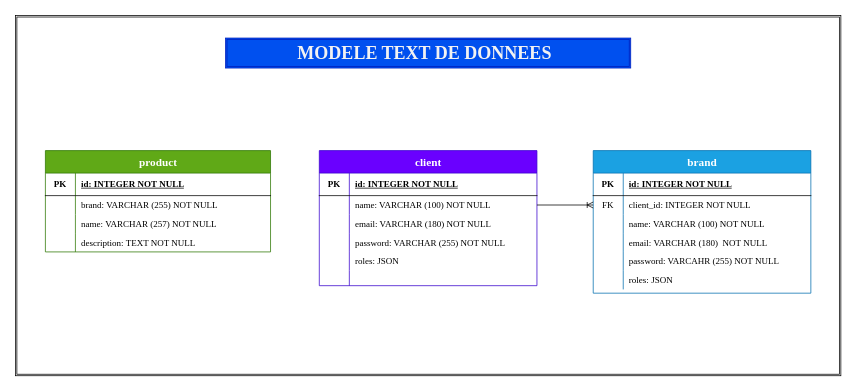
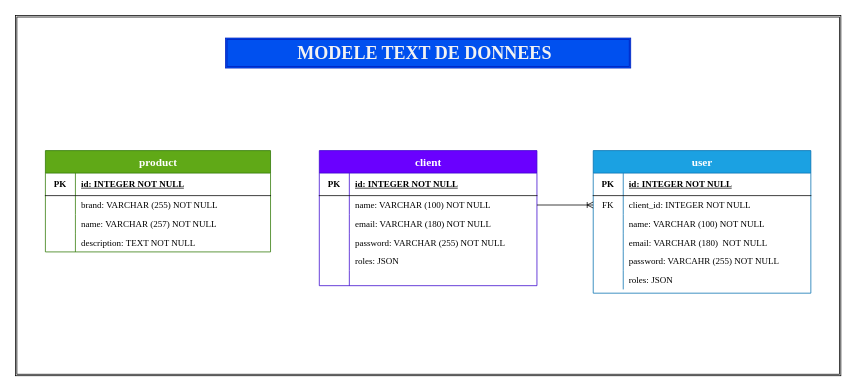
  <mxCell id="0" />
  <mxCell id="1" parent="0" />
  <mxCell id="2" value="" style="shape=ext;double=1;rounded=0;whiteSpace=wrap;html=1;strokeWidth=1;fontFamily=Verdana;fontSize=15;movable=1;resizable=1;rotatable=1;deletable=1;editable=1;connectable=1;" parent="1" vertex="1"><mxGeometry x="20" y="20" width="1100" height="480" as="geometry" /></mxCell>
  <mxCell id="3" value="&lt;span style=&quot;font-size: 15px;&quot;&gt;product&lt;/span&gt;" style="shape=table;startSize=30;container=1;collapsible=1;childLayout=tableLayout;fixedRows=1;rowLines=0;fontStyle=1;align=center;resizeLast=1;fontFamily=Verdana;fontSize=12;fillColor=#60a917;html=1;strokeColor=#2D7600;bottom=1;top=0;left=1;right=0;fontColor=#ffffff;" parent="1" vertex="1"><mxGeometry x="60" y="200" width="300" height="135" as="geometry" /></mxCell>
  <mxCell id="4" value="" style="shape=tableRow;horizontal=0;startSize=0;swimlaneHead=0;swimlaneBody=0;fillColor=none;collapsible=0;dropTarget=0;points=[[0,0.5],[1,0.5]];portConstraint=eastwest;top=0;left=0;right=0;bottom=1;fontFamily=Verdana;fontSize=12;html=1;swimlaneLine=1;strokeWidth=1;separatorColor=#000000;" parent="3" vertex="1"><mxGeometry y="30" width="300" height="30" as="geometry" /></mxCell>
  <mxCell id="5" value="PK" style="shape=partialRectangle;connectable=0;fillColor=none;top=0;left=0;bottom=0;right=0;fontStyle=1;overflow=hidden;fontFamily=Verdana;fontSize=12;html=1;" parent="4" vertex="1"><mxGeometry width="40" height="30" as="geometry"><mxRectangle width="40" height="30" as="alternateBounds" /></mxGeometry></mxCell>
  <mxCell id="6" value="id: INTEGER NOT NULL" style="shape=partialRectangle;connectable=0;fillColor=none;top=0;left=0;bottom=0;right=0;align=left;spacingLeft=6;fontStyle=5;overflow=hidden;fontFamily=Verdana;fontSize=12;html=1;" parent="4" vertex="1"><mxGeometry x="40" width="260" height="30" as="geometry"><mxRectangle width="260" height="30" as="alternateBounds" /></mxGeometry></mxCell>
  <mxCell id="7" value="" style="shape=tableRow;horizontal=0;startSize=0;swimlaneHead=0;swimlaneBody=0;fillColor=none;collapsible=0;dropTarget=0;points=[[0,0.5],[1,0.5]];portConstraint=eastwest;top=0;left=0;right=0;bottom=0;fontFamily=Verdana;fontSize=12;html=1;" parent="3" vertex="1"><mxGeometry y="60" width="300" height="25" as="geometry" /></mxCell>
  <mxCell id="8" value="" style="shape=partialRectangle;connectable=0;fillColor=none;top=0;left=0;bottom=0;right=0;editable=1;overflow=hidden;fontFamily=Verdana;fontSize=12;html=1;" parent="7" vertex="1"><mxGeometry width="40" height="25" as="geometry"><mxRectangle width="40" height="25" as="alternateBounds" /></mxGeometry></mxCell>
  <mxCell id="9" value="brand: VARCHAR (255) NOT NULL" style="shape=partialRectangle;connectable=0;fillColor=none;top=0;left=0;bottom=0;right=0;align=left;spacingLeft=6;overflow=hidden;fontFamily=Verdana;fontSize=12;html=1;" parent="7" vertex="1"><mxGeometry x="40" width="260" height="25" as="geometry"><mxRectangle width="260" height="25" as="alternateBounds" /></mxGeometry></mxCell>
  <mxCell id="10" style="shape=tableRow;horizontal=0;startSize=0;swimlaneHead=0;swimlaneBody=0;fillColor=none;collapsible=0;dropTarget=0;points=[[0,0.5],[1,0.5]];portConstraint=eastwest;top=0;left=0;right=0;bottom=0;fontFamily=Verdana;fontSize=12;html=1;" parent="3" vertex="1"><mxGeometry y="85" width="300" height="25" as="geometry" /></mxCell>
  <mxCell id="11" style="shape=partialRectangle;connectable=0;fillColor=none;top=0;left=0;bottom=0;right=0;editable=1;overflow=hidden;fontFamily=Verdana;fontSize=12;html=1;" parent="10" vertex="1"><mxGeometry width="40" height="25" as="geometry"><mxRectangle width="40" height="25" as="alternateBounds" /></mxGeometry></mxCell>
  <mxCell id="12" value="name: VARCHAR (257) NOT NULL" style="shape=partialRectangle;connectable=0;fillColor=none;top=0;left=0;bottom=0;right=0;align=left;spacingLeft=6;overflow=hidden;fontFamily=Verdana;fontSize=12;html=1;" parent="10" vertex="1"><mxGeometry x="40" width="260" height="25" as="geometry"><mxRectangle width="260" height="25" as="alternateBounds" /></mxGeometry></mxCell>
  <mxCell id="13" style="shape=tableRow;horizontal=0;startSize=0;swimlaneHead=0;swimlaneBody=0;fillColor=none;collapsible=0;dropTarget=0;points=[[0,0.5],[1,0.5]];portConstraint=eastwest;top=0;left=0;right=0;bottom=0;fontFamily=Verdana;fontSize=12;html=1;" parent="3" vertex="1"><mxGeometry y="110" width="300" height="25" as="geometry" /></mxCell>
  <mxCell id="14" style="shape=partialRectangle;connectable=0;fillColor=none;top=0;left=0;bottom=0;right=0;editable=1;overflow=hidden;fontFamily=Verdana;fontSize=12;html=1;" parent="13" vertex="1"><mxGeometry width="40" height="25" as="geometry"><mxRectangle width="40" height="25" as="alternateBounds" /></mxGeometry></mxCell>
  <mxCell id="15" value="description: TEXT NOT NULL" style="shape=partialRectangle;connectable=0;fillColor=none;top=0;left=0;bottom=0;right=0;align=left;spacingLeft=6;overflow=hidden;fontFamily=Verdana;fontSize=12;html=1;" parent="13" vertex="1"><mxGeometry x="40" width="260" height="25" as="geometry"><mxRectangle width="260" height="25" as="alternateBounds" /></mxGeometry></mxCell>
- <mxCell id="16" value="&lt;font style=&quot;font-size: 15px;&quot;&gt;brand&lt;/font&gt;" style="shape=table;startSize=30;container=1;collapsible=1;childLayout=tableLayout;fixedRows=1;rowLines=0;fontStyle=1;align=center;resizeLast=1;fontFamily=Verdana;fontSize=12;fillColor=#1ba1e2;html=1;strokeColor=#006EAF;bottom=1;top=0;left=1;right=0;fontColor=#ffffff;" parent="1" vertex="1"><mxGeometry x="790" y="200" width="290" height="190" as="geometry" /></mxCell>
+ <mxCell id="16" value="&lt;font style=&quot;font-size: 15px;&quot;&gt;user&lt;/font&gt;" style="shape=table;startSize=30;container=1;collapsible=1;childLayout=tableLayout;fixedRows=1;rowLines=0;fontStyle=1;align=center;resizeLast=1;fontFamily=Verdana;fontSize=12;fillColor=#1ba1e2;html=1;strokeColor=#006EAF;bottom=1;top=0;left=1;right=0;fontColor=#ffffff;" parent="1" vertex="1"><mxGeometry x="790" y="200" width="290" height="190" as="geometry" /></mxCell>
  <mxCell id="17" value="" style="shape=tableRow;horizontal=0;startSize=0;swimlaneHead=0;swimlaneBody=0;fillColor=none;collapsible=0;dropTarget=0;points=[[0,0.5],[1,0.5]];portConstraint=eastwest;top=0;left=0;right=0;bottom=1;fontFamily=Verdana;fontSize=12;html=1;swimlaneLine=1;strokeWidth=1;separatorColor=#000000;" parent="16" vertex="1"><mxGeometry y="30" width="290" height="30" as="geometry" /></mxCell>
  <mxCell id="18" value="PK" style="shape=partialRectangle;connectable=0;fillColor=none;top=0;left=0;bottom=0;right=0;fontStyle=1;overflow=hidden;fontFamily=Verdana;fontSize=12;html=1;" parent="17" vertex="1"><mxGeometry width="40" height="30" as="geometry"><mxRectangle width="40" height="30" as="alternateBounds" /></mxGeometry></mxCell>
  <mxCell id="19" value="id: INTEGER NOT NULL" style="shape=partialRectangle;connectable=0;fillColor=none;top=0;left=0;bottom=0;right=0;align=left;spacingLeft=6;fontStyle=5;overflow=hidden;fontFamily=Verdana;fontSize=12;html=1;" parent="17" vertex="1"><mxGeometry x="40" width="250" height="30" as="geometry"><mxRectangle width="250" height="30" as="alternateBounds" /></mxGeometry></mxCell>
  <mxCell id="20" style="shape=tableRow;horizontal=0;startSize=0;swimlaneHead=0;swimlaneBody=0;fillColor=none;collapsible=0;dropTarget=0;points=[[0,0.5],[1,0.5]];portConstraint=eastwest;top=0;left=0;right=0;bottom=0;fontFamily=Verdana;fontSize=12;html=1;" parent="16" vertex="1"><mxGeometry y="60" width="290" height="25" as="geometry" /></mxCell>
  <mxCell id="21" value="FK" style="shape=partialRectangle;connectable=0;fillColor=none;top=0;left=0;bottom=0;right=0;editable=1;overflow=hidden;fontFamily=Verdana;fontSize=12;html=1;" parent="20" vertex="1"><mxGeometry width="40" height="25" as="geometry"><mxRectangle width="40" height="25" as="alternateBounds" /></mxGeometry></mxCell>
  <mxCell id="22" value="client_id: INTEGER NOT NULL" style="shape=partialRectangle;connectable=0;fillColor=none;top=0;left=0;bottom=0;right=0;align=left;spacingLeft=6;overflow=hidden;fontFamily=Verdana;fontSize=12;html=1;" parent="20" vertex="1"><mxGeometry x="40" width="250" height="25" as="geometry"><mxRectangle width="250" height="25" as="alternateBounds" /></mxGeometry></mxCell>
  <mxCell id="23" style="shape=tableRow;horizontal=0;startSize=0;swimlaneHead=0;swimlaneBody=0;fillColor=none;collapsible=0;dropTarget=0;points=[[0,0.5],[1,0.5]];portConstraint=eastwest;top=0;left=0;right=0;bottom=0;fontFamily=Verdana;fontSize=12;html=1;" parent="16" vertex="1"><mxGeometry y="85" width="290" height="25" as="geometry" /></mxCell>
  <mxCell id="24" style="shape=partialRectangle;connectable=0;fillColor=none;top=0;left=0;bottom=0;right=0;editable=1;overflow=hidden;fontFamily=Verdana;fontSize=12;html=1;" parent="23" vertex="1"><mxGeometry width="40" height="25" as="geometry"><mxRectangle width="40" height="25" as="alternateBounds" /></mxGeometry></mxCell>
  <mxCell id="25" value="name: VARCHAR (100) NOT NULL" style="shape=partialRectangle;connectable=0;fillColor=none;top=0;left=0;bottom=0;right=0;align=left;spacingLeft=6;overflow=hidden;fontFamily=Verdana;fontSize=12;html=1;" parent="23" vertex="1"><mxGeometry x="40" width="250" height="25" as="geometry"><mxRectangle width="250" height="25" as="alternateBounds" /></mxGeometry></mxCell>
  <mxCell id="26" style="shape=tableRow;horizontal=0;startSize=0;swimlaneHead=0;swimlaneBody=0;fillColor=none;collapsible=0;dropTarget=0;points=[[0,0.5],[1,0.5]];portConstraint=eastwest;top=0;left=0;right=0;bottom=0;fontFamily=Verdana;fontSize=12;html=1;" parent="16" vertex="1"><mxGeometry y="110" width="290" height="25" as="geometry" /></mxCell>
  <mxCell id="27" style="shape=partialRectangle;connectable=0;fillColor=none;top=0;left=0;bottom=0;right=0;editable=1;overflow=hidden;fontFamily=Verdana;fontSize=12;html=1;" parent="26" vertex="1"><mxGeometry width="40" height="25" as="geometry"><mxRectangle width="40" height="25" as="alternateBounds" /></mxGeometry></mxCell>
  <mxCell id="28" value="email: VARCHAR (180)&amp;nbsp; NOT NULL" style="shape=partialRectangle;connectable=0;fillColor=none;top=0;left=0;bottom=0;right=0;align=left;spacingLeft=6;overflow=hidden;fontFamily=Verdana;fontSize=12;html=1;" parent="26" vertex="1"><mxGeometry x="40" width="250" height="25" as="geometry"><mxRectangle width="250" height="25" as="alternateBounds" /></mxGeometry></mxCell>
  <mxCell id="29" style="shape=tableRow;horizontal=0;startSize=0;swimlaneHead=0;swimlaneBody=0;fillColor=none;collapsible=0;dropTarget=0;points=[[0,0.5],[1,0.5]];portConstraint=eastwest;top=0;left=0;right=0;bottom=0;fontFamily=Verdana;fontSize=12;html=1;" parent="16" vertex="1"><mxGeometry y="135" width="290" height="25" as="geometry" /></mxCell>
  <mxCell id="30" style="shape=partialRectangle;connectable=0;fillColor=none;top=0;left=0;bottom=0;right=0;editable=1;overflow=hidden;fontFamily=Verdana;fontSize=12;html=1;" parent="29" vertex="1"><mxGeometry width="40" height="25" as="geometry"><mxRectangle width="40" height="25" as="alternateBounds" /></mxGeometry></mxCell>
  <mxCell id="31" value="password: VARCAHR (255)&amp;nbsp;NOT NULL" style="shape=partialRectangle;connectable=0;fillColor=none;top=0;left=0;bottom=0;right=0;align=left;spacingLeft=6;overflow=hidden;fontFamily=Verdana;fontSize=12;html=1;" parent="29" vertex="1"><mxGeometry x="40" width="250" height="25" as="geometry"><mxRectangle width="250" height="25" as="alternateBounds" /></mxGeometry></mxCell>
  <mxCell id="32" style="shape=tableRow;horizontal=0;startSize=0;swimlaneHead=0;swimlaneBody=0;fillColor=none;collapsible=0;dropTarget=0;points=[[0,0.5],[1,0.5]];portConstraint=eastwest;top=0;left=0;right=0;bottom=0;fontFamily=Verdana;fontSize=12;html=1;" vertex="1" parent="16"><mxGeometry y="160" width="290" height="25" as="geometry" /></mxCell>
  <mxCell id="33" style="shape=partialRectangle;connectable=0;fillColor=none;top=0;left=0;bottom=0;right=0;editable=1;overflow=hidden;fontFamily=Verdana;fontSize=12;html=1;" vertex="1" parent="32"><mxGeometry width="40" height="25" as="geometry"><mxRectangle width="40" height="25" as="alternateBounds" /></mxGeometry></mxCell>
  <mxCell id="34" value="roles: JSON" style="shape=partialRectangle;connectable=0;fillColor=none;top=0;left=0;bottom=0;right=0;align=left;spacingLeft=6;overflow=hidden;fontFamily=Verdana;fontSize=12;html=1;" vertex="1" parent="32"><mxGeometry x="40" width="250" height="25" as="geometry"><mxRectangle width="250" height="25" as="alternateBounds" /></mxGeometry></mxCell>
  <mxCell id="35" value="&lt;font style=&quot;font-size: 15px;&quot;&gt;client&lt;/font&gt;" style="shape=table;startSize=30;container=1;collapsible=1;childLayout=tableLayout;fixedRows=1;rowLines=0;fontStyle=1;align=center;resizeLast=1;fontFamily=Verdana;fontSize=12;fillColor=#6a00ff;html=1;strokeColor=#3700CC;bottom=1;top=0;left=1;right=0;fontColor=#ffffff;" parent="1" vertex="1"><mxGeometry x="425" y="200" width="290" height="180" as="geometry" /></mxCell>
  <mxCell id="36" value="" style="shape=tableRow;horizontal=0;startSize=0;swimlaneHead=0;swimlaneBody=0;fillColor=none;collapsible=0;dropTarget=0;points=[[0,0.5],[1,0.5]];portConstraint=eastwest;top=0;left=0;right=0;bottom=1;fontFamily=Verdana;fontSize=12;html=1;swimlaneLine=1;strokeWidth=1;separatorColor=#000000;" parent="35" vertex="1"><mxGeometry y="30" width="290" height="30" as="geometry" /></mxCell>
  <mxCell id="37" value="PK" style="shape=partialRectangle;connectable=0;fillColor=none;top=0;left=0;bottom=0;right=0;fontStyle=1;overflow=hidden;fontFamily=Verdana;fontSize=12;html=1;" parent="36" vertex="1"><mxGeometry width="40" height="30" as="geometry"><mxRectangle width="40" height="30" as="alternateBounds" /></mxGeometry></mxCell>
  <mxCell id="38" value="id: INTEGER NOT NULL" style="shape=partialRectangle;connectable=0;fillColor=none;top=0;left=0;bottom=0;right=0;align=left;spacingLeft=6;fontStyle=5;overflow=hidden;fontFamily=Verdana;fontSize=12;html=1;" parent="36" vertex="1"><mxGeometry x="40" width="250" height="30" as="geometry"><mxRectangle width="250" height="30" as="alternateBounds" /></mxGeometry></mxCell>
  <mxCell id="39" style="shape=tableRow;horizontal=0;startSize=0;swimlaneHead=0;swimlaneBody=0;fillColor=none;collapsible=0;dropTarget=0;points=[[0,0.5],[1,0.5]];portConstraint=eastwest;top=0;left=0;right=0;bottom=0;fontFamily=Verdana;fontSize=12;html=1;" vertex="1" parent="35"><mxGeometry y="60" width="290" height="25" as="geometry" /></mxCell>
  <mxCell id="40" style="shape=partialRectangle;connectable=0;fillColor=none;top=0;left=0;bottom=0;right=0;editable=1;overflow=hidden;fontFamily=Verdana;fontSize=12;html=1;" vertex="1" parent="39"><mxGeometry width="40" height="25" as="geometry"><mxRectangle width="40" height="25" as="alternateBounds" /></mxGeometry></mxCell>
  <mxCell id="41" value="name: VARCHAR (100) NOT NULL" style="shape=partialRectangle;connectable=0;fillColor=none;top=0;left=0;bottom=0;right=0;align=left;spacingLeft=6;overflow=hidden;fontFamily=Verdana;fontSize=12;html=1;" vertex="1" parent="39"><mxGeometry x="40" width="250" height="25" as="geometry"><mxRectangle width="250" height="25" as="alternateBounds" /></mxGeometry></mxCell>
  <mxCell id="42" value="" style="shape=tableRow;horizontal=0;startSize=0;swimlaneHead=0;swimlaneBody=0;fillColor=none;collapsible=0;dropTarget=0;points=[[0,0.5],[1,0.5]];portConstraint=eastwest;top=0;left=0;right=0;bottom=0;fontFamily=Verdana;fontSize=12;html=1;" parent="35" vertex="1"><mxGeometry y="85" width="290" height="25" as="geometry" /></mxCell>
  <mxCell id="43" value="" style="shape=partialRectangle;connectable=0;fillColor=none;top=0;left=0;bottom=0;right=0;editable=1;overflow=hidden;fontFamily=Verdana;fontSize=12;html=1;" parent="42" vertex="1"><mxGeometry width="40" height="25" as="geometry"><mxRectangle width="40" height="25" as="alternateBounds" /></mxGeometry></mxCell>
  <mxCell id="44" value="email: VARCHAR (180) NOT NULL" style="shape=partialRectangle;connectable=0;fillColor=none;top=0;left=0;bottom=0;right=0;align=left;spacingLeft=6;overflow=hidden;fontFamily=Verdana;fontSize=12;html=1;" parent="42" vertex="1"><mxGeometry x="40" width="250" height="25" as="geometry"><mxRectangle width="250" height="25" as="alternateBounds" /></mxGeometry></mxCell>
  <mxCell id="45" style="shape=tableRow;horizontal=0;startSize=0;swimlaneHead=0;swimlaneBody=0;fillColor=none;collapsible=0;dropTarget=0;points=[[0,0.5],[1,0.5]];portConstraint=eastwest;top=0;left=0;right=0;bottom=0;fontFamily=Verdana;fontSize=12;html=1;" parent="35" vertex="1"><mxGeometry y="110" width="290" height="25" as="geometry" /></mxCell>
  <mxCell id="46" value="" style="shape=partialRectangle;connectable=0;fillColor=none;top=0;left=0;bottom=0;right=0;editable=1;overflow=hidden;fontFamily=Verdana;fontSize=12;html=1;" parent="45" vertex="1"><mxGeometry width="40" height="25" as="geometry"><mxRectangle width="40" height="25" as="alternateBounds" /></mxGeometry></mxCell>
  <mxCell id="47" value="password: VARCHAR (255) NOT NULL" style="shape=partialRectangle;connectable=0;fillColor=none;top=0;left=0;bottom=0;right=0;align=left;spacingLeft=6;overflow=hidden;fontFamily=Verdana;fontSize=12;html=1;" parent="45" vertex="1"><mxGeometry x="40" width="250" height="25" as="geometry"><mxRectangle width="250" height="25" as="alternateBounds" /></mxGeometry></mxCell>
  <mxCell id="48" style="shape=tableRow;horizontal=0;startSize=0;swimlaneHead=0;swimlaneBody=0;fillColor=none;collapsible=0;dropTarget=0;points=[[0,0.5],[1,0.5]];portConstraint=eastwest;top=0;left=0;right=0;bottom=0;fontFamily=Verdana;fontSize=12;html=1;" parent="35" vertex="1"><mxGeometry y="135" width="290" height="25" as="geometry" /></mxCell>
  <mxCell id="49" style="shape=partialRectangle;connectable=0;fillColor=none;top=0;left=0;bottom=0;right=0;editable=1;overflow=hidden;fontFamily=Verdana;fontSize=12;html=1;" parent="48" vertex="1"><mxGeometry width="40" height="25" as="geometry"><mxRectangle width="40" height="25" as="alternateBounds" /></mxGeometry></mxCell>
  <mxCell id="50" value="roles: JSON" style="shape=partialRectangle;connectable=0;fillColor=none;top=0;left=0;bottom=0;right=0;align=left;spacingLeft=6;overflow=hidden;fontFamily=Verdana;fontSize=12;html=1;" parent="48" vertex="1"><mxGeometry x="40" width="250" height="25" as="geometry"><mxRectangle width="250" height="25" as="alternateBounds" /></mxGeometry></mxCell>
  <mxCell id="51" style="shape=tableRow;horizontal=0;startSize=0;swimlaneHead=0;swimlaneBody=0;fillColor=none;collapsible=0;dropTarget=0;points=[[0,0.5],[1,0.5]];portConstraint=eastwest;top=0;left=0;right=0;bottom=0;fontFamily=Verdana;fontSize=12;html=1;" vertex="1" parent="35"><mxGeometry y="160" width="290" height="20" as="geometry" /></mxCell>
  <mxCell id="52" style="shape=partialRectangle;connectable=0;fillColor=none;top=0;left=0;bottom=0;right=0;editable=1;overflow=hidden;fontFamily=Verdana;fontSize=12;html=1;" vertex="1" parent="51"><mxGeometry width="40" height="20" as="geometry"><mxRectangle width="40" height="20" as="alternateBounds" /></mxGeometry></mxCell>
  <mxCell id="53" style="shape=partialRectangle;connectable=0;fillColor=none;top=0;left=0;bottom=0;right=0;align=left;spacingLeft=6;overflow=hidden;fontFamily=Verdana;fontSize=12;html=1;" vertex="1" parent="51"><mxGeometry x="40" width="250" height="20" as="geometry"><mxRectangle width="250" height="20" as="alternateBounds" /></mxGeometry></mxCell>
  <mxCell id="54" value="" style="shape=ext;double=1;rounded=0;whiteSpace=wrap;html=1;strokeWidth=1;fontFamily=Verdana;fontSize=15;fillColor=#0050ef;strokeColor=#001DBC;fontColor=#ffffff;" parent="1" vertex="1"><mxGeometry x="300" y="50" width="540" height="40" as="geometry" /></mxCell>
  <mxCell id="55" value="&lt;font color=&quot;#f2f2f2&quot;&gt;MODELE TEXT DE DONNEES&lt;/font&gt;" style="text;strokeColor=none;fillColor=none;html=1;fontSize=24;fontStyle=1;verticalAlign=middle;align=center;strokeWidth=1;fontFamily=Verdana;" parent="1" vertex="1"><mxGeometry x="515" y="50" width="100" height="40" as="geometry" /></mxCell>
  <mxCell id="56" value="" style="endArrow=ERoneToMany;html=1;rounded=0;fontFamily=Verdana;entryX=0;entryY=0.5;entryDx=0;entryDy=0;exitX=1;exitY=0.5;exitDx=0;exitDy=0;endFill=0;" edge="1" parent="1" source="39" target="20"><mxGeometry width="50" height="50" relative="1" as="geometry"><mxPoint x="680" y="310" as="sourcePoint" /><mxPoint x="730" y="260" as="targetPoint" /></mxGeometry></mxCell>
